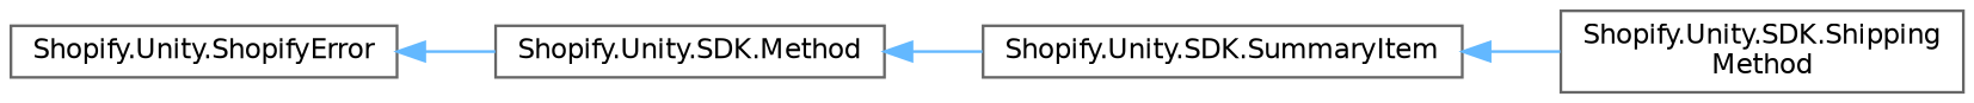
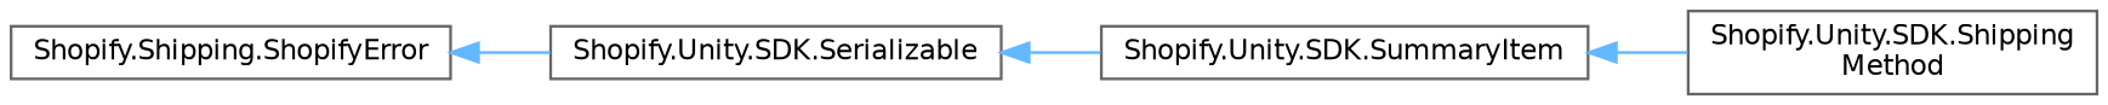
  digraph {
    rankdir=LR
    node [color=grey40 fillcolor=white fontname=Helvetica fontsize=10 shape=box style=filled]
    edge [color=steelblue1 dir=back fontname=Helvetica fontsize=10 labelfontname=Helvetica labelfontsize=10 style=solid]
-   n1 [height=0.2 label="Shopify.Unity.SDK.Method" width=0.4]
+   n1 [height=0.2 label="Shopify.Unity.SDK.Serializable" width=0.4]
    n2 [height=0.2 label="Shopify.Unity.SDK.SummaryItem" width=0.4]
    n3 [height=0.2 label="Shopify.Unity.SDK.Shipping\lMethod" width=0.4]
-   n4 [height=0.2 label="Shopify.Unity.ShopifyError" width=0.4]
+   n4 [height=0.2 label="Shopify.Shipping.ShopifyError" width=0.4]
    n1 -> n2
    n2 -> n3
    n4 -> n1
  }
